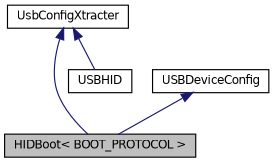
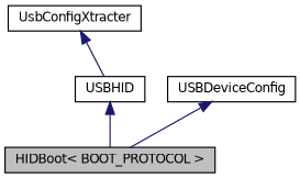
  digraph {
    node [color=black fillcolor=white fontname=Helvetica fontsize=10 shape=record style=filled]
    edge [color=midnightblue dir=back fontname=Helvetica fontsize=10 labelfontname=Helvetica labelfontsize=10 style=solid]
    n1 [fillcolor=grey75 fontcolor=black height=0.2 label="HIDBoot\< BOOT_PROTOCOL \>" width=0.4]
    n2 [height=0.2 label=USBHID width=0.4]
    n3 [height=0.2 label=USBDeviceConfig width=0.4]
    n4 [height=0.2 label=UsbConfigXtracter width=0.4]
-   n4 -> n1
+   n2 -> n1
    n3 -> n1
    n4 -> n2
  }
